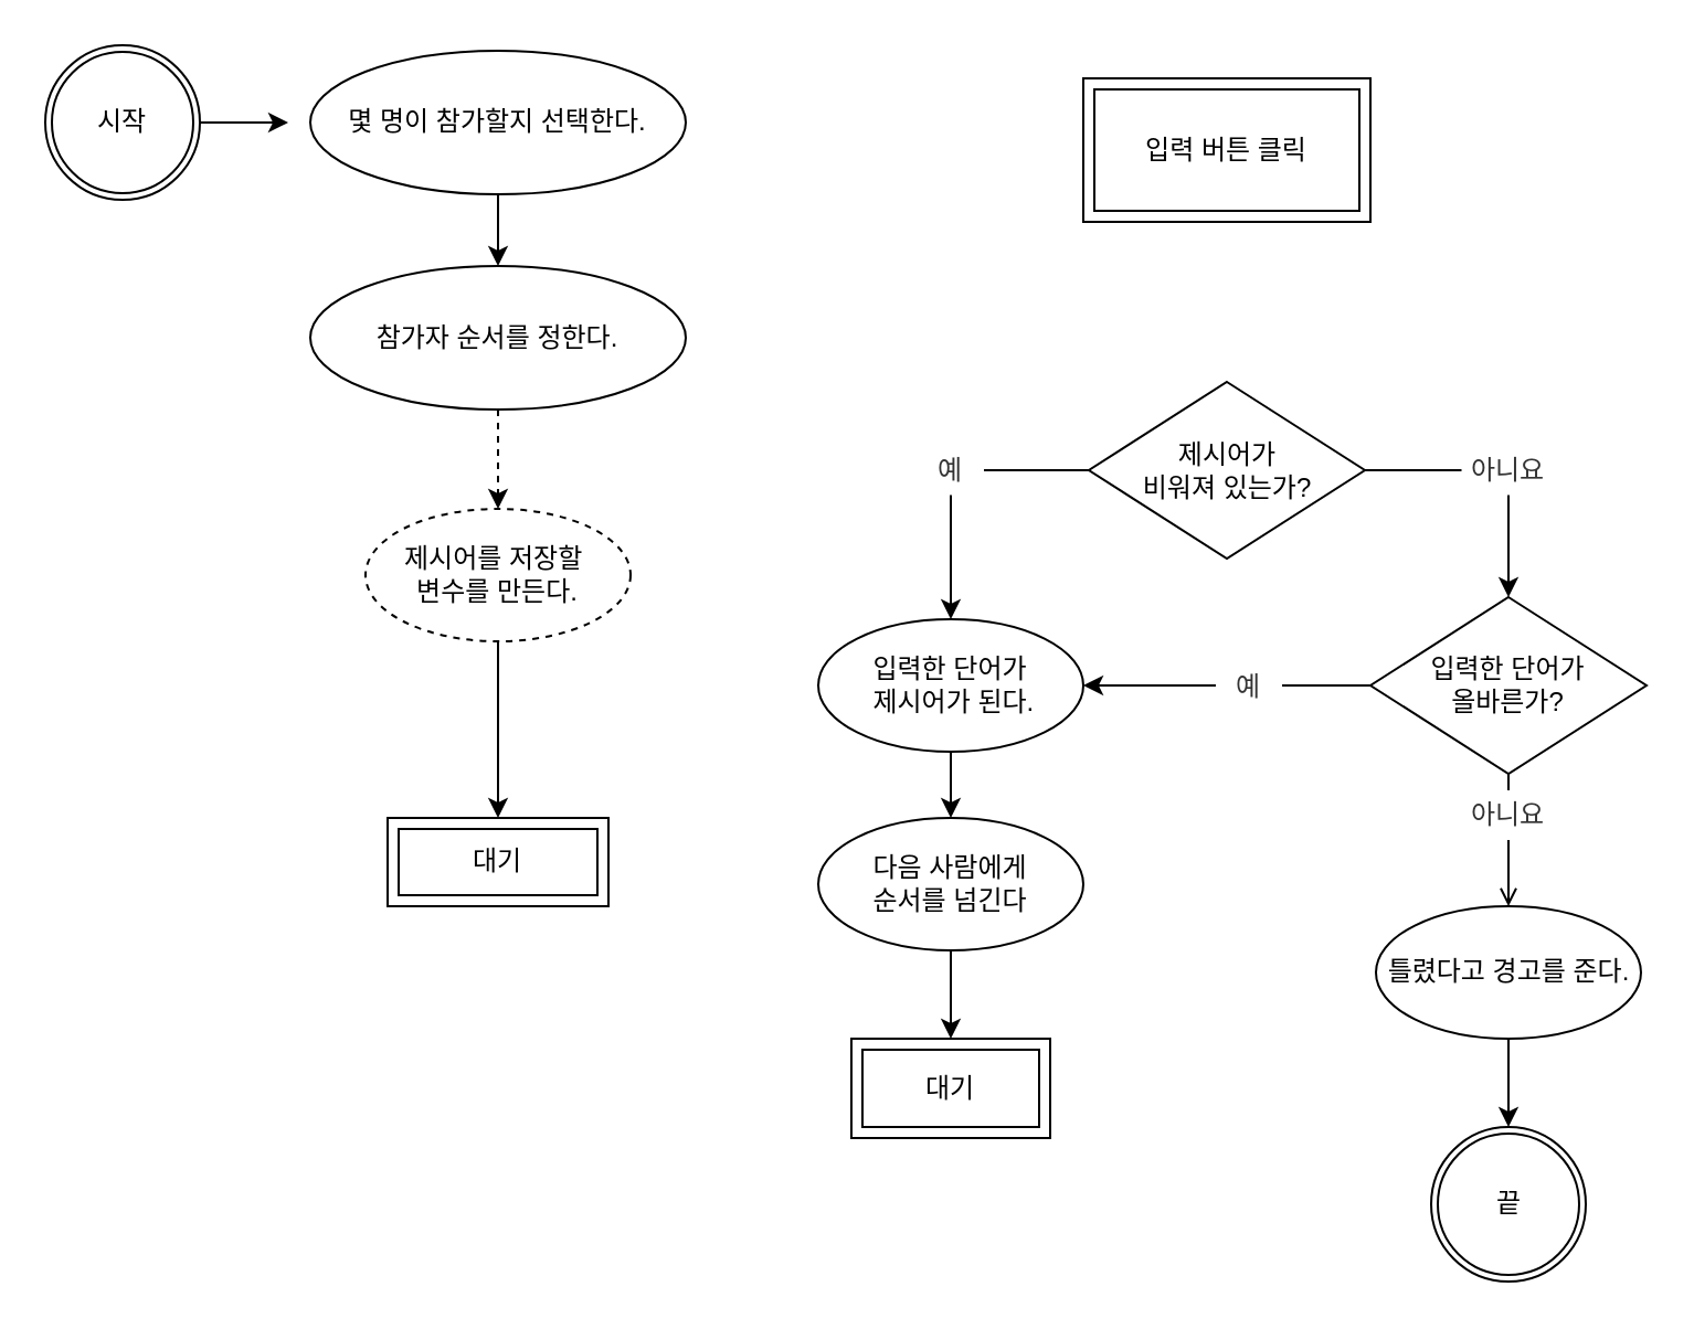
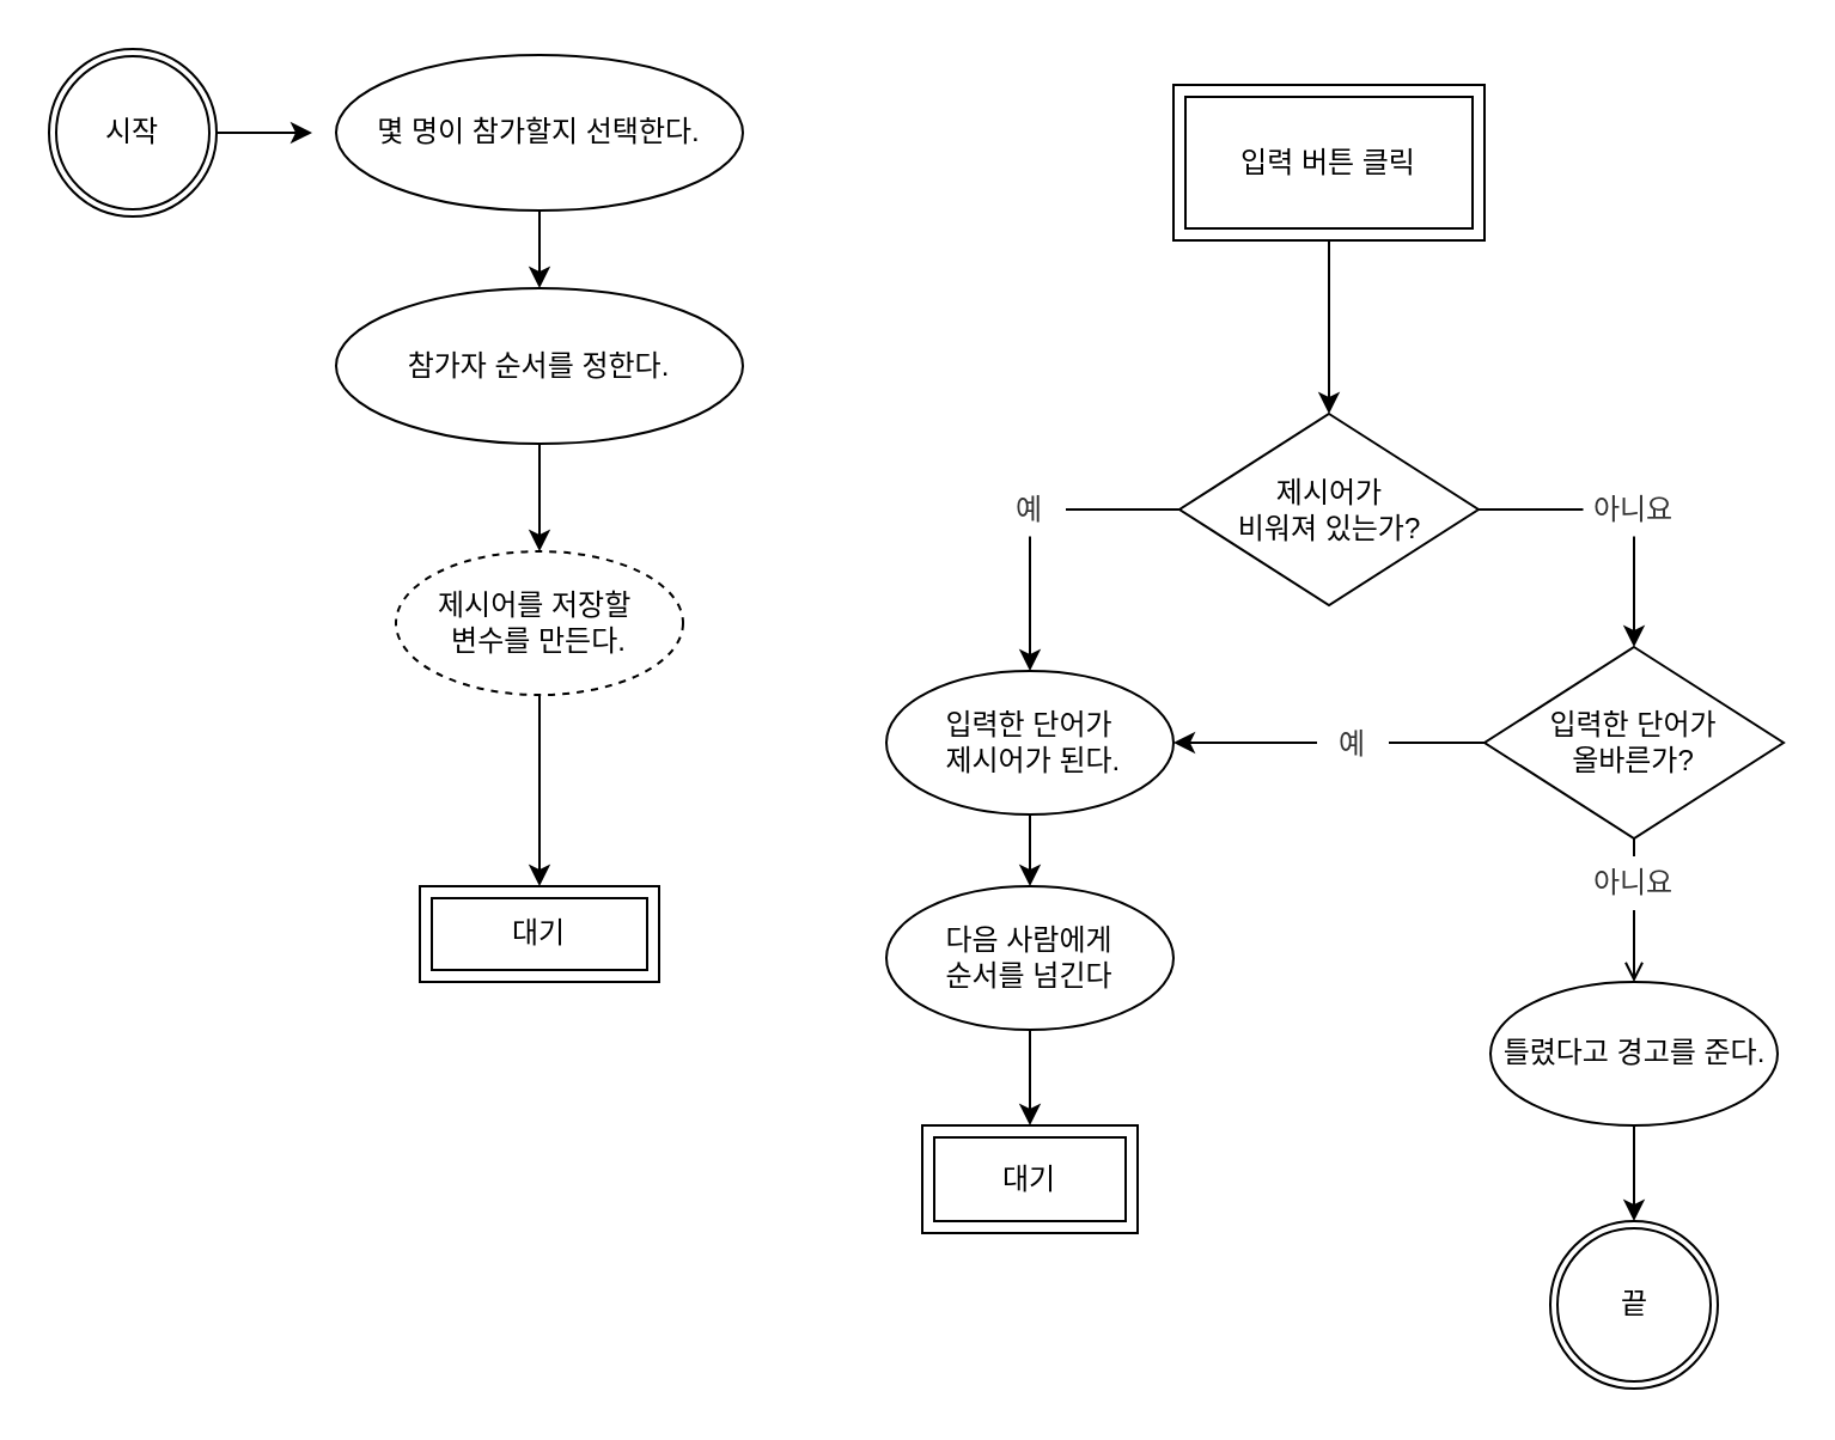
  <mxCell id="0" />
  <mxCell id="1" parent="0" />
  <mxCell id="2" style="edgeStyle=orthogonalEdgeStyle;rounded=0;orthogonalLoop=1;jettySize=auto;html=1;exitX=1;exitY=0.5;exitDx=0;exitDy=0;" edge="1" parent="1" source="3"><mxGeometry relative="1" as="geometry"><mxPoint x="130" y="55" as="targetPoint" /></mxGeometry></mxCell>
  <mxCell id="3" value="시작" style="ellipse;shape=doubleEllipse;margin=3;whiteSpace=wrap;html=1;align=center;" vertex="1" parent="1"><mxGeometry x="20" y="20" width="70" height="70" as="geometry" /></mxCell>
  <mxCell id="4" value="" style="edgeStyle=orthogonalEdgeStyle;rounded=0;orthogonalLoop=1;jettySize=auto;html=1;" edge="1" parent="1" source="5" target="7"><mxGeometry relative="1" as="geometry" /></mxCell>
  <mxCell id="5" value="몇 명이 참가할지 선택한다." style="ellipse;whiteSpace=wrap;html=1;" vertex="1" parent="1"><mxGeometry x="140" y="22.5" width="170" height="65" as="geometry" /></mxCell>
- <mxCell id="6" value="" style="edgeStyle=orthogonalEdgeStyle;rounded=0;orthogonalLoop=1;jettySize=auto;html=1;dashed=1;" edge="1" parent="1" source="7" target="30"><mxGeometry relative="1" as="geometry" /></mxCell>
+ <mxCell id="6" value="" style="edgeStyle=orthogonalEdgeStyle;rounded=0;orthogonalLoop=1;jettySize=auto;html=1;" edge="1" parent="1" source="7" target="30"><mxGeometry relative="1" as="geometry" /></mxCell>
  <mxCell id="7" value="참가자 순서를 정한다." style="ellipse;whiteSpace=wrap;html=1;" vertex="1" parent="1"><mxGeometry x="140" y="120" width="170" height="65" as="geometry" /></mxCell>
  <mxCell id="8" value="대기" style="shape=ext;margin=3;double=1;whiteSpace=wrap;html=1;align=center;" vertex="1" parent="1"><mxGeometry x="175" y="370" width="100" height="40" as="geometry" /></mxCell>
+ <mxCell id="9" value="" style="edgeStyle=orthogonalEdgeStyle;rounded=0;orthogonalLoop=1;jettySize=auto;html=1;" edge="1" parent="1" source="10" target="13"><mxGeometry relative="1" as="geometry" /></mxCell>
  <mxCell id="10" value="입력 버튼 클릭" style="shape=ext;margin=3;double=1;whiteSpace=wrap;html=1;align=center;" vertex="1" parent="1"><mxGeometry x="490" y="35" width="130" height="65" as="geometry" /></mxCell>
  <mxCell id="11" value="" style="edgeStyle=orthogonalEdgeStyle;rounded=0;orthogonalLoop=1;jettySize=auto;html=1;" edge="1" parent="1" source="13" target="15"><mxGeometry relative="1" as="geometry" /></mxCell>
  <mxCell id="12" value="" style="edgeStyle=orthogonalEdgeStyle;rounded=0;orthogonalLoop=1;jettySize=auto;html=1;" edge="1" parent="1" source="13" target="22"><mxGeometry relative="1" as="geometry" /></mxCell>
  <mxCell id="13" value="제시어가 &lt;br&gt;비워져 있는가?" style="rhombus;whiteSpace=wrap;html=1;" vertex="1" parent="1"><mxGeometry x="492.5" y="172.5" width="125" height="80" as="geometry" /></mxCell>
  <mxCell id="14" value="" style="edgeStyle=orthogonalEdgeStyle;rounded=0;orthogonalLoop=1;jettySize=auto;html=1;" edge="1" parent="1" source="15" target="17"><mxGeometry relative="1" as="geometry" /></mxCell>
  <mxCell id="15" value="입력한 단어가&lt;br&gt;&amp;nbsp;제시어가 된다." style="ellipse;whiteSpace=wrap;html=1;" vertex="1" parent="1"><mxGeometry x="370" y="280" width="120" height="60" as="geometry" /></mxCell>
  <mxCell id="16" value="" style="edgeStyle=orthogonalEdgeStyle;rounded=0;orthogonalLoop=1;jettySize=auto;html=1;" edge="1" parent="1" source="17" target="18"><mxGeometry relative="1" as="geometry" /></mxCell>
  <mxCell id="17" value="다음 사람에게 &lt;br&gt;순서를 넘긴다" style="ellipse;whiteSpace=wrap;html=1;" vertex="1" parent="1"><mxGeometry x="370" y="370" width="120" height="60" as="geometry" /></mxCell>
  <mxCell id="18" value="대기" style="shape=ext;margin=3;double=1;whiteSpace=wrap;html=1;align=center;" vertex="1" parent="1"><mxGeometry x="385" y="470" width="90" height="45" as="geometry" /></mxCell>
  <mxCell id="19" value="예" style="text;html=1;strokeColor=none;fillColor=default;align=center;verticalAlign=middle;whiteSpace=wrap;rounded=0;fontColor=#333333;" vertex="1" parent="1"><mxGeometry x="415" y="201.25" width="30" height="22.5" as="geometry" /></mxCell>
  <mxCell id="20" style="edgeStyle=orthogonalEdgeStyle;rounded=0;orthogonalLoop=1;jettySize=auto;html=1;exitX=0;exitY=0.5;exitDx=0;exitDy=0;entryX=1;entryY=0.5;entryDx=0;entryDy=0;" edge="1" parent="1" source="22" target="15"><mxGeometry relative="1" as="geometry" /></mxCell>
  <mxCell id="21" value="" style="edgeStyle=orthogonalEdgeStyle;rounded=0;orthogonalLoop=1;jettySize=auto;html=1;endArrow=open;" edge="1" parent="1" source="22" target="25"><mxGeometry relative="1" as="geometry" /></mxCell>
  <mxCell id="22" value="입력한 단어가 &lt;br&gt;올바른가?" style="rhombus;whiteSpace=wrap;html=1;" vertex="1" parent="1"><mxGeometry x="620" y="270" width="125" height="80" as="geometry" /></mxCell>
  <mxCell id="23" value="예" style="text;html=1;strokeColor=none;fillColor=default;align=center;verticalAlign=middle;whiteSpace=wrap;rounded=0;fontColor=#333333;" vertex="1" parent="1"><mxGeometry x="550" y="300" width="30" height="22.5" as="geometry" /></mxCell>
  <mxCell id="24" style="edgeStyle=orthogonalEdgeStyle;rounded=0;orthogonalLoop=1;jettySize=auto;html=1;exitX=0.5;exitY=1;exitDx=0;exitDy=0;entryX=0.5;entryY=0;entryDx=0;entryDy=0;" edge="1" parent="1" source="25" target="28"><mxGeometry relative="1" as="geometry" /></mxCell>
  <mxCell id="25" value="틀렸다고 경고를 준다." style="ellipse;whiteSpace=wrap;html=1;" vertex="1" parent="1"><mxGeometry x="622.5" y="410" width="120" height="60" as="geometry" /></mxCell>
  <mxCell id="26" value="아니요" style="text;html=1;strokeColor=none;fillColor=default;align=center;verticalAlign=middle;whiteSpace=wrap;rounded=0;fontColor=#333333;" vertex="1" parent="1"><mxGeometry x="661.25" y="201.25" width="42.5" height="22.5" as="geometry" /></mxCell>
  <mxCell id="27" value="아니요" style="text;html=1;strokeColor=none;fillColor=default;align=center;verticalAlign=middle;whiteSpace=wrap;rounded=0;fontColor=#333333;" vertex="1" parent="1"><mxGeometry x="661.25" y="357.5" width="42.5" height="22.5" as="geometry" /></mxCell>
  <mxCell id="28" value="끝" style="ellipse;shape=doubleEllipse;margin=3;whiteSpace=wrap;html=1;align=center;" vertex="1" parent="1"><mxGeometry x="647.5" y="510" width="70" height="70" as="geometry" /></mxCell>
  <mxCell id="29" style="edgeStyle=orthogonalEdgeStyle;rounded=0;orthogonalLoop=1;jettySize=auto;html=1;exitX=0.5;exitY=1;exitDx=0;exitDy=0;" edge="1" parent="1" source="30" target="8"><mxGeometry relative="1" as="geometry" /></mxCell>
  <mxCell id="30" value="제시어를 저장할&amp;nbsp;&lt;br&gt;변수를 만든다." style="ellipse;whiteSpace=wrap;html=1;dashed=1;" vertex="1" parent="1"><mxGeometry x="165" y="230" width="120" height="60" as="geometry" /></mxCell>
